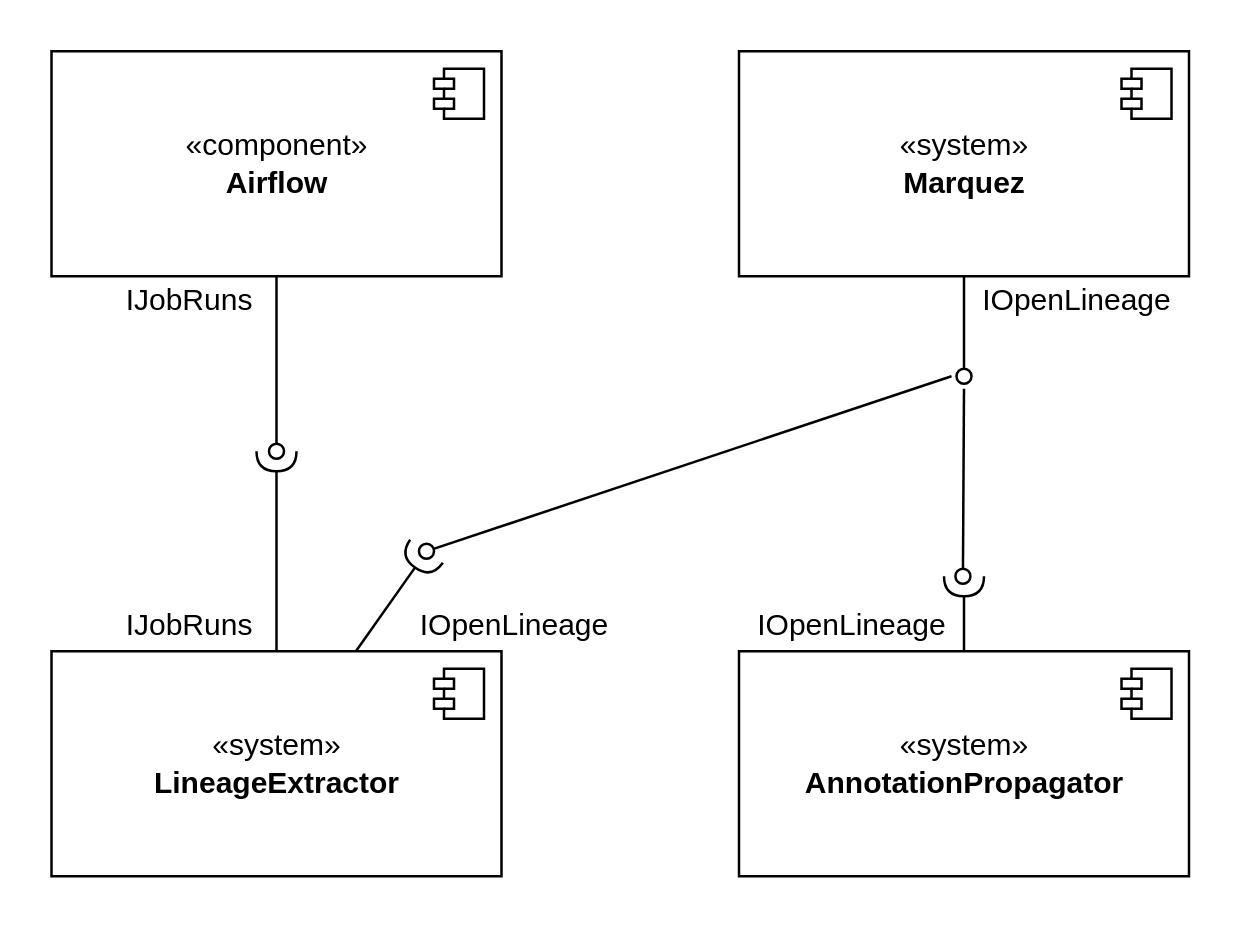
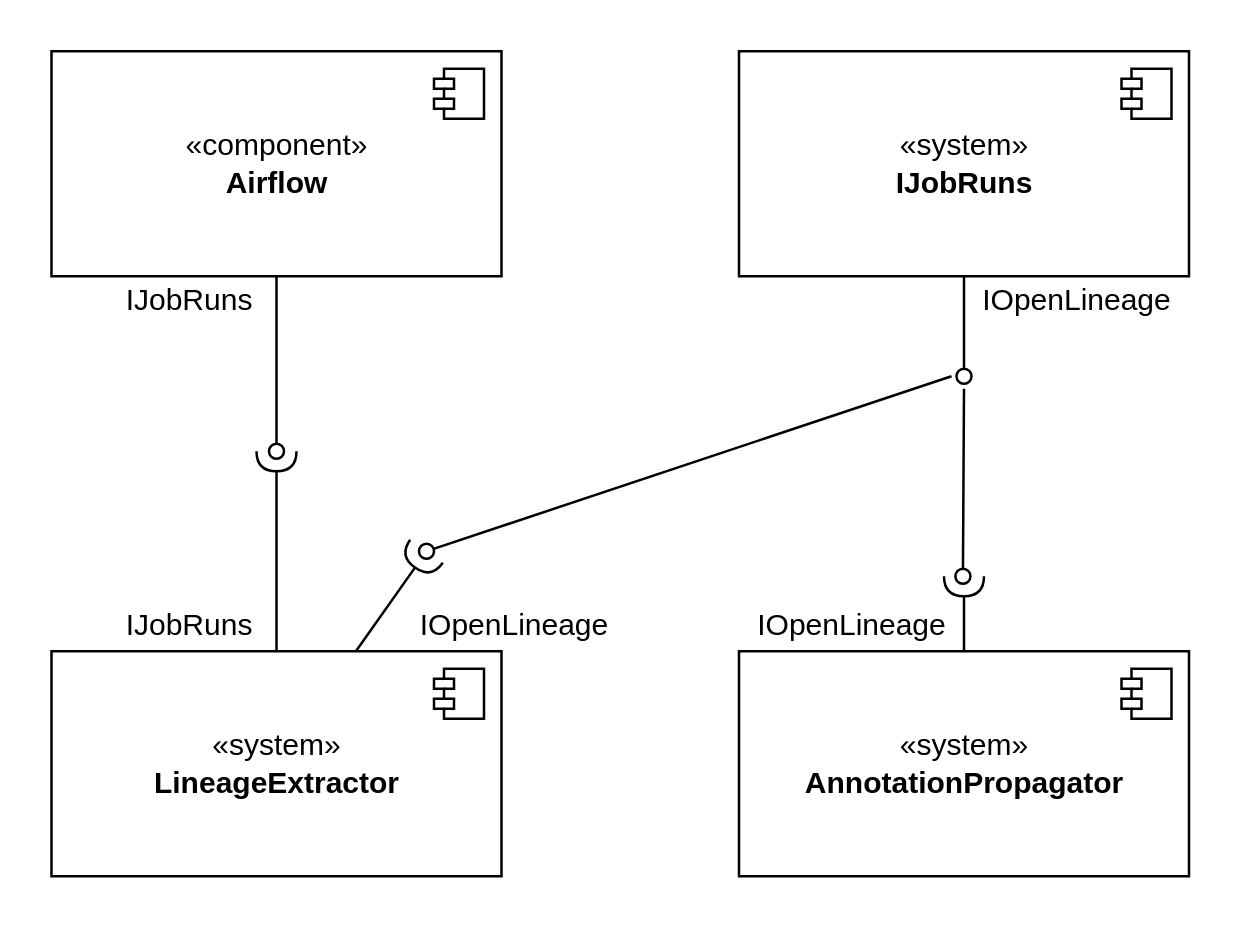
  <mxCell id="0" />
  <mxCell id="1" parent="0" />
  <mxCell id="2" style="edgeStyle=none;html=1;fontColor=default;startArrow=none;startFill=0;endArrow=halfCircle;endFill=0;startSize=12;endSize=6;strokeColor=#000000;" parent="1" source="4" edge="1"><mxGeometry relative="1" as="geometry"><mxPoint x="110" y="180" as="targetPoint" /></mxGeometry></mxCell>
  <mxCell id="3" style="edgeStyle=none;html=1;fontColor=default;startArrow=none;startFill=0;endArrow=halfCircle;endFill=0;startSize=12;endSize=6;strokeColor=#000000;" parent="1" source="4" edge="1"><mxGeometry relative="1" as="geometry"><mxPoint x="170" y="220" as="targetPoint" /></mxGeometry></mxCell>
  <mxCell id="4" value="«system»&lt;br&gt;&lt;b&gt;LineageExtractor&lt;/b&gt;" style="html=1;dropTarget=0;labelBackgroundColor=none;fontColor=default;fillColor=default;" parent="1" vertex="1"><mxGeometry x="20" y="260" width="180" height="90" as="geometry" /></mxCell>
  <mxCell id="5" value="" style="shape=module;jettyWidth=8;jettyHeight=4;labelBackgroundColor=none;fontColor=default;fillColor=default;" parent="4" vertex="1"><mxGeometry x="1" width="20" height="20" relative="1" as="geometry"><mxPoint x="-27" y="7" as="offset" /></mxGeometry></mxCell>
  <mxCell id="6" style="edgeStyle=none;html=1;fontColor=default;startArrow=none;startFill=0;endArrow=halfCircle;endFill=0;startSize=12;endSize=6;strokeColor=#000000;" parent="1" source="7" edge="1"><mxGeometry relative="1" as="geometry"><mxPoint x="385" y="230" as="targetPoint" /></mxGeometry></mxCell>
  <mxCell id="7" value="«system»&lt;br&gt;&lt;b&gt;AnnotationPropagator&lt;/b&gt;" style="html=1;dropTarget=0;labelBackgroundColor=none;fontColor=default;fillColor=default;" parent="1" vertex="1"><mxGeometry x="295" y="260" width="180" height="90" as="geometry" /></mxCell>
  <mxCell id="8" value="" style="shape=module;jettyWidth=8;jettyHeight=4;labelBackgroundColor=none;fontColor=default;fillColor=default;" parent="7" vertex="1"><mxGeometry x="1" width="20" height="20" relative="1" as="geometry"><mxPoint x="-27" y="7" as="offset" /></mxGeometry></mxCell>
  <mxCell id="9" style="edgeStyle=none;html=1;fontColor=default;startArrow=none;startFill=0;endArrow=oval;endFill=0;startSize=12;endSize=6;strokeColor=#000000;" parent="1" source="10" edge="1"><mxGeometry relative="1" as="geometry"><mxPoint x="110" y="180" as="targetPoint" /></mxGeometry></mxCell>
  <mxCell id="10" value="«component»&lt;br&gt;&lt;b&gt;Airflow&lt;/b&gt;" style="html=1;dropTarget=0;labelBackgroundColor=none;fontColor=default;fillColor=default;" parent="1" vertex="1"><mxGeometry x="20" y="20" width="180" height="90" as="geometry" /></mxCell>
  <mxCell id="11" value="" style="shape=module;jettyWidth=8;jettyHeight=4;labelBackgroundColor=none;fontColor=default;fillColor=default;" parent="10" vertex="1"><mxGeometry x="1" width="20" height="20" relative="1" as="geometry"><mxPoint x="-27" y="7" as="offset" /></mxGeometry></mxCell>
  <mxCell id="12" style="edgeStyle=none;html=1;fontColor=default;startArrow=none;startFill=0;endArrow=oval;endFill=0;startSize=12;endSize=6;strokeColor=#000000;" parent="1" source="13" edge="1"><mxGeometry relative="1" as="geometry"><mxPoint x="385" y="150" as="targetPoint" /></mxGeometry></mxCell>
- <mxCell id="13" value="«system»&lt;br&gt;&lt;b&gt;Marquez&lt;/b&gt;" style="html=1;dropTarget=0;labelBackgroundColor=none;fontColor=default;fillColor=default;" parent="1" vertex="1"><mxGeometry x="295" y="20" width="180" height="90" as="geometry" /></mxCell>
+ <mxCell id="13" value="«system»&lt;br&gt;&lt;b&gt;IJobRuns&lt;/b&gt;" style="html=1;dropTarget=0;labelBackgroundColor=none;fontColor=default;fillColor=default;" parent="1" vertex="1"><mxGeometry x="295" y="20" width="180" height="90" as="geometry" /></mxCell>
  <mxCell id="14" value="" style="shape=module;jettyWidth=8;jettyHeight=4;labelBackgroundColor=none;fontColor=default;fillColor=default;" parent="13" vertex="1"><mxGeometry x="1" width="20" height="20" relative="1" as="geometry"><mxPoint x="-27" y="7" as="offset" /></mxGeometry></mxCell>
  <mxCell id="15" value="IJobRuns" style="text;html=1;align=center;verticalAlign=middle;resizable=0;points=[];autosize=1;strokeColor=none;fillColor=none;" parent="1" vertex="1"><mxGeometry x="40" y="110" width="70" height="20" as="geometry" /></mxCell>
  <mxCell id="16" value="IOpenLineage" style="text;html=1;align=center;verticalAlign=middle;resizable=0;points=[];autosize=1;strokeColor=none;fillColor=none;fontColor=#000000;" parent="1" vertex="1"><mxGeometry x="385" y="110" width="90" height="20" as="geometry" /></mxCell>
  <mxCell id="17" value="" style="endArrow=oval;html=1;fontColor=default;startSize=12;endSize=6;strokeColor=#000000;endFill=0;" parent="1" edge="1"><mxGeometry width="50" height="50" relative="1" as="geometry"><mxPoint x="380" y="150" as="sourcePoint" /><mxPoint x="170" y="220" as="targetPoint" /></mxGeometry></mxCell>
  <mxCell id="18" value="" style="endArrow=oval;html=1;fontColor=default;startSize=12;endSize=6;strokeColor=#000000;endFill=0;" parent="1" edge="1"><mxGeometry width="50" height="50" relative="1" as="geometry"><mxPoint x="385" y="155" as="sourcePoint" /><mxPoint x="384.57" y="230" as="targetPoint" /></mxGeometry></mxCell>
  <mxCell id="19" value="IOpenLineage" style="text;html=1;align=center;verticalAlign=middle;resizable=0;points=[];autosize=1;strokeColor=none;fillColor=none;fontColor=#000000;" parent="1" vertex="1"><mxGeometry x="295" y="240" width="90" height="20" as="geometry" /></mxCell>
  <mxCell id="20" value="IOpenLineage" style="text;html=1;align=center;verticalAlign=middle;resizable=0;points=[];autosize=1;strokeColor=none;fillColor=none;fontColor=#000000;" parent="1" vertex="1"><mxGeometry x="160" y="240" width="90" height="20" as="geometry" /></mxCell>
  <mxCell id="21" value="IJobRuns" style="text;html=1;align=center;verticalAlign=middle;resizable=0;points=[];autosize=1;strokeColor=none;fillColor=none;" parent="1" vertex="1"><mxGeometry x="40" y="240" width="70" height="20" as="geometry" /></mxCell>
